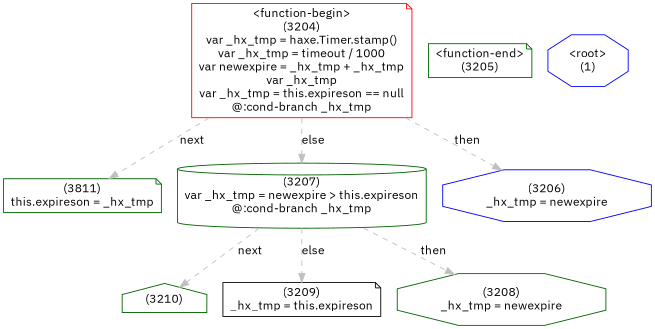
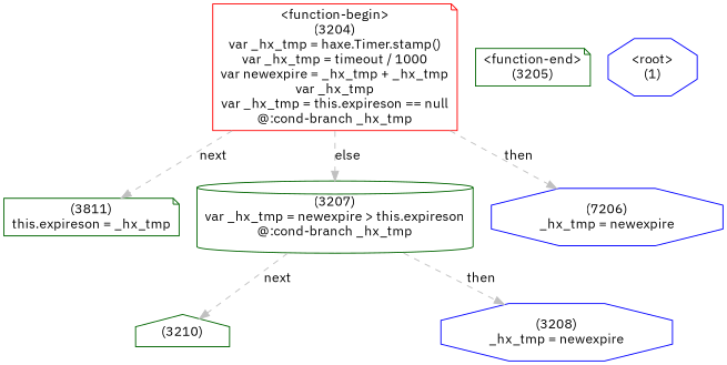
  digraph {
    fontname="IBM Plex Sans"
    node [color=darkgreen fontname="IBM Plex Sans" shape=note]
    edge [color=gray fontname="IBM Plex Sans" style=dashed]
    n1 [label="(3811)\nthis.expireson = _hx_tmp"]
    n2 [label="(3210)" shape=house]
-   n3 [color=black label="(3209)\n_hx_tmp = this.expireson"]
-   n4 [label="(3208)\n_hx_tmp = newexpire" shape=octagon]
+   n4 [color=blue label="(3208)\n_hx_tmp = newexpire" shape=octagon]
    n5 [label="(3207)\nvar _hx_tmp = newexpire > this.expireson\n@:cond-branch _hx_tmp" shape=cylinder]
-   n6 [color=blue label="(3206)\n_hx_tmp = newexpire" shape=octagon]
+   n6 [color=blue label="(7206)\n_hx_tmp = newexpire" shape=octagon]
    n7 [label="<function-end>\n(3205)"]
    n8 [color=red label="<function-begin>\n(3204)\nvar _hx_tmp = haxe.Timer.stamp()\nvar _hx_tmp = timeout / 1000\nvar newexpire = _hx_tmp + _hx_tmp\nvar _hx_tmp\nvar _hx_tmp = this.expireson == null\n@:cond-branch _hx_tmp"]
    n9 [color=blue label="<root>\n(1)" shape=octagon]
    n5 -> n2 [label=next]
-   n5 -> n3 [label=else]
    n5 -> n4 [label=then]
    n8 -> n1 [label=next]
    n8 -> n5 [label=else]
    n8 -> n6 [label=then]
  }
